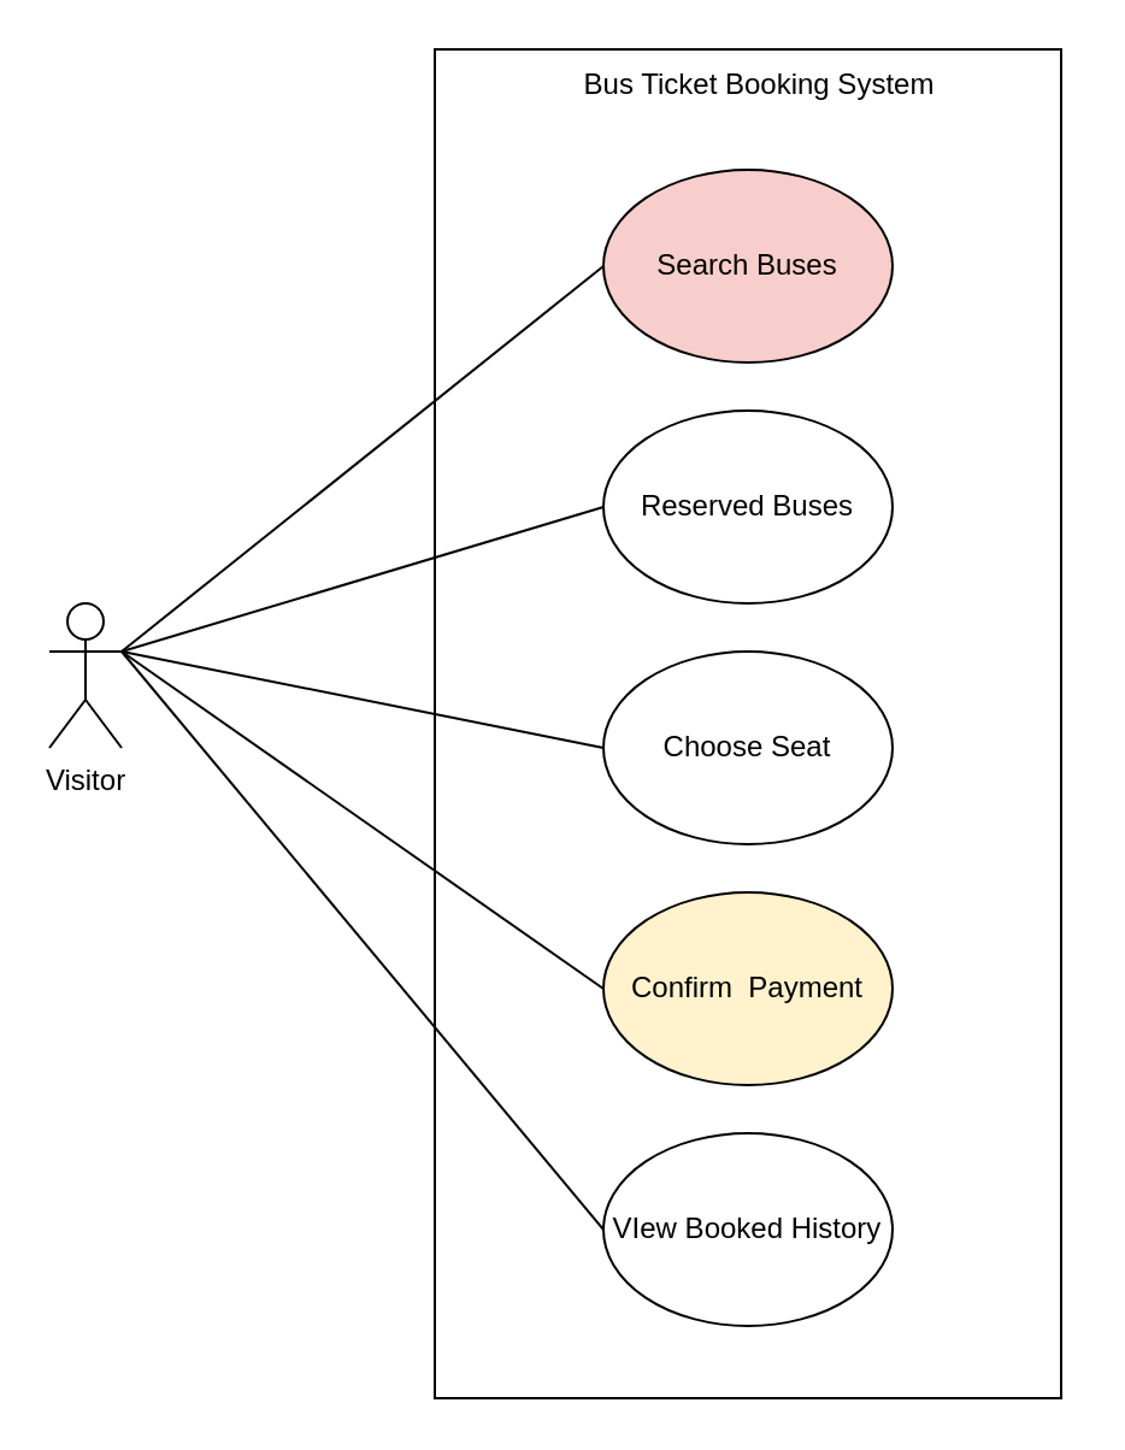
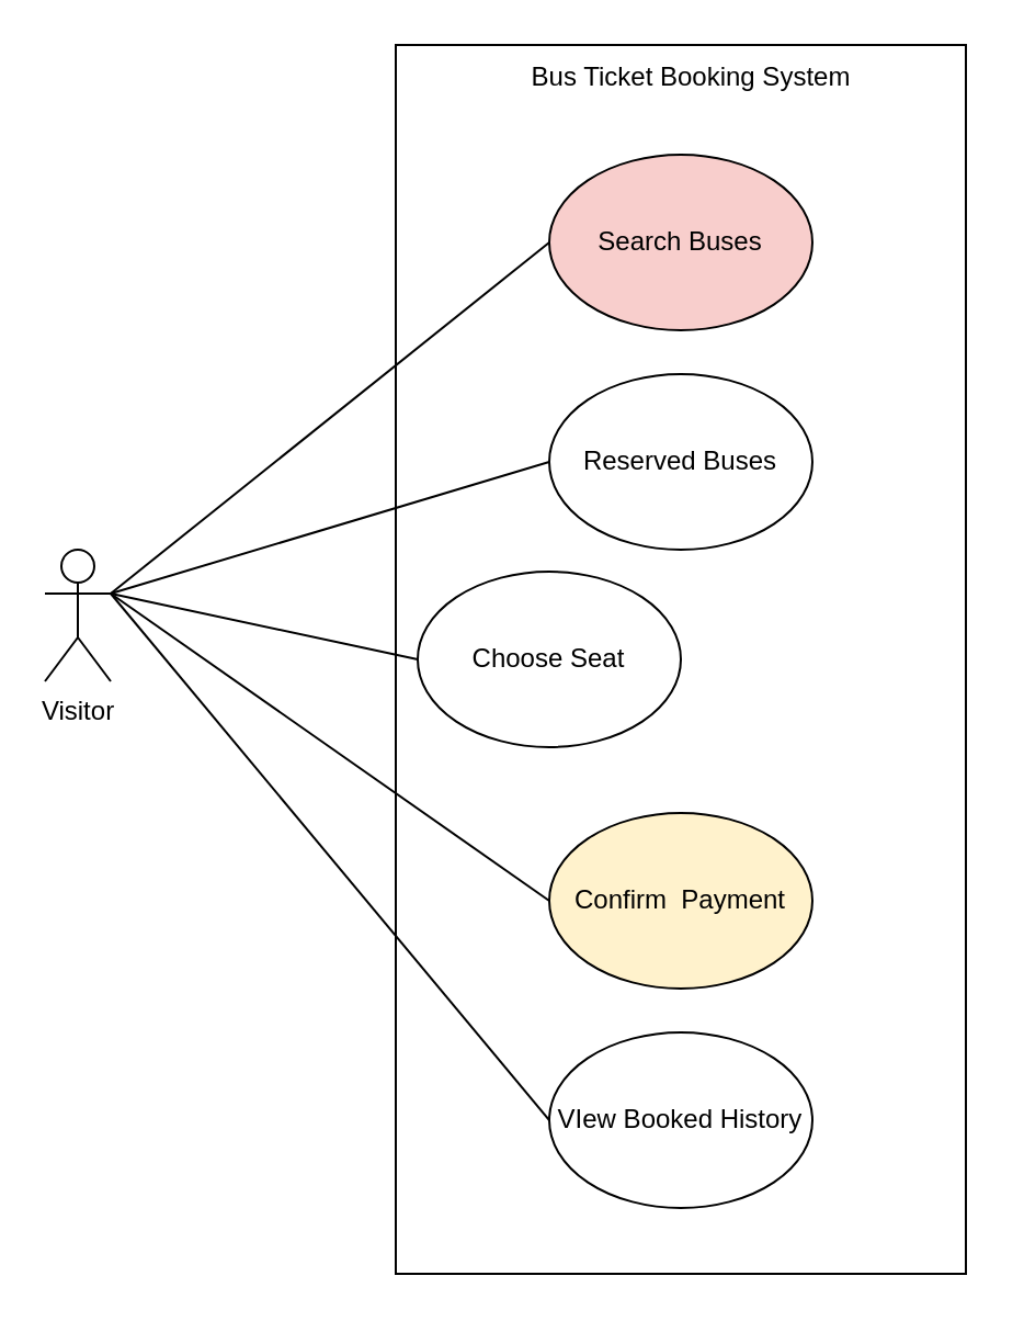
  <mxCell id="0" />
  <mxCell id="1" parent="0" />
  <mxCell id="2" value="Search Buses" style="ellipse;whiteSpace=wrap;html=1;fillColor=#f8cecc;" vertex="1" parent="1"><mxGeometry x="250" y="70" width="120" height="80" as="geometry" /></mxCell>
  <mxCell id="3" value="Reserved Buses" style="ellipse;whiteSpace=wrap;html=1;" vertex="1" parent="1"><mxGeometry x="250" y="170" width="120" height="80" as="geometry" /></mxCell>
- <mxCell id="4" value="Choose Seat" style="ellipse;whiteSpace=wrap;html=1;" vertex="1" parent="1"><mxGeometry x="250" y="270" width="120" height="80" as="geometry" /></mxCell>
+ <mxCell id="4" value="Choose Seat" style="ellipse;whiteSpace=wrap;html=1;" vertex="1" parent="1"><mxGeometry x="190" y="260" width="120" height="80" as="geometry" /></mxCell>
  <mxCell id="5" value="Confirm&amp;nbsp; Payment" style="ellipse;whiteSpace=wrap;html=1;fillColor=#fff2cc;" vertex="1" parent="1"><mxGeometry x="250" y="370" width="120" height="80" as="geometry" /></mxCell>
  <mxCell id="6" value="VIew Booked History" style="ellipse;whiteSpace=wrap;html=1;" vertex="1" parent="1"><mxGeometry x="250" y="470" width="120" height="80" as="geometry" /></mxCell>
  <mxCell id="7" value="Bus Ticket Booking System" style="text;html=1;align=center;verticalAlign=middle;whiteSpace=wrap;rounded=0;" vertex="1" parent="1"><mxGeometry x="185" y="20" width="260" height="30" as="geometry" /></mxCell>
  <mxCell id="8" value="Visitor" style="shape=umlActor;verticalLabelPosition=bottom;verticalAlign=top;html=1;outlineConnect=0;" vertex="1" parent="1"><mxGeometry x="20" y="250" width="30" height="60" as="geometry" /></mxCell>
  <mxCell id="9" value="" style="endArrow=none;html=1;entryX=0;entryY=0.5;entryDx=0;entryDy=0;" edge="1" parent="1" target="2"><mxGeometry width="50" height="50" relative="1" as="geometry"><mxPoint x="50" y="270" as="sourcePoint" /><mxPoint x="100" y="220" as="targetPoint" /></mxGeometry></mxCell>
  <mxCell id="10" value="" style="endArrow=none;html=1;entryX=0;entryY=0.5;entryDx=0;entryDy=0;" edge="1" parent="1" target="3"><mxGeometry width="50" height="50" relative="1" as="geometry"><mxPoint x="50" y="270" as="sourcePoint" /><mxPoint x="260" y="120" as="targetPoint" /></mxGeometry></mxCell>
  <mxCell id="11" value="" style="endArrow=none;html=1;entryX=0;entryY=0.5;entryDx=0;entryDy=0;" edge="1" parent="1" target="4"><mxGeometry width="50" height="50" relative="1" as="geometry"><mxPoint x="50" y="270" as="sourcePoint" /><mxPoint x="270" y="130" as="targetPoint" /></mxGeometry></mxCell>
  <mxCell id="12" value="" style="endArrow=none;html=1;entryX=0;entryY=0.5;entryDx=0;entryDy=0;" edge="1" parent="1" target="5"><mxGeometry width="50" height="50" relative="1" as="geometry"><mxPoint x="50" y="270" as="sourcePoint" /><mxPoint x="280" y="140" as="targetPoint" /></mxGeometry></mxCell>
  <mxCell id="13" value="" style="endArrow=none;html=1;entryX=0;entryY=0.5;entryDx=0;entryDy=0;" edge="1" parent="1" target="6"><mxGeometry width="50" height="50" relative="1" as="geometry"><mxPoint x="50" y="270" as="sourcePoint" /><mxPoint x="290" y="150" as="targetPoint" /></mxGeometry></mxCell>
  <mxCell id="14" value="" style="rounded=0;whiteSpace=wrap;html=1;fillColor=none;" vertex="1" parent="1"><mxGeometry x="180" y="20" width="260" height="560" as="geometry" /></mxCell>
